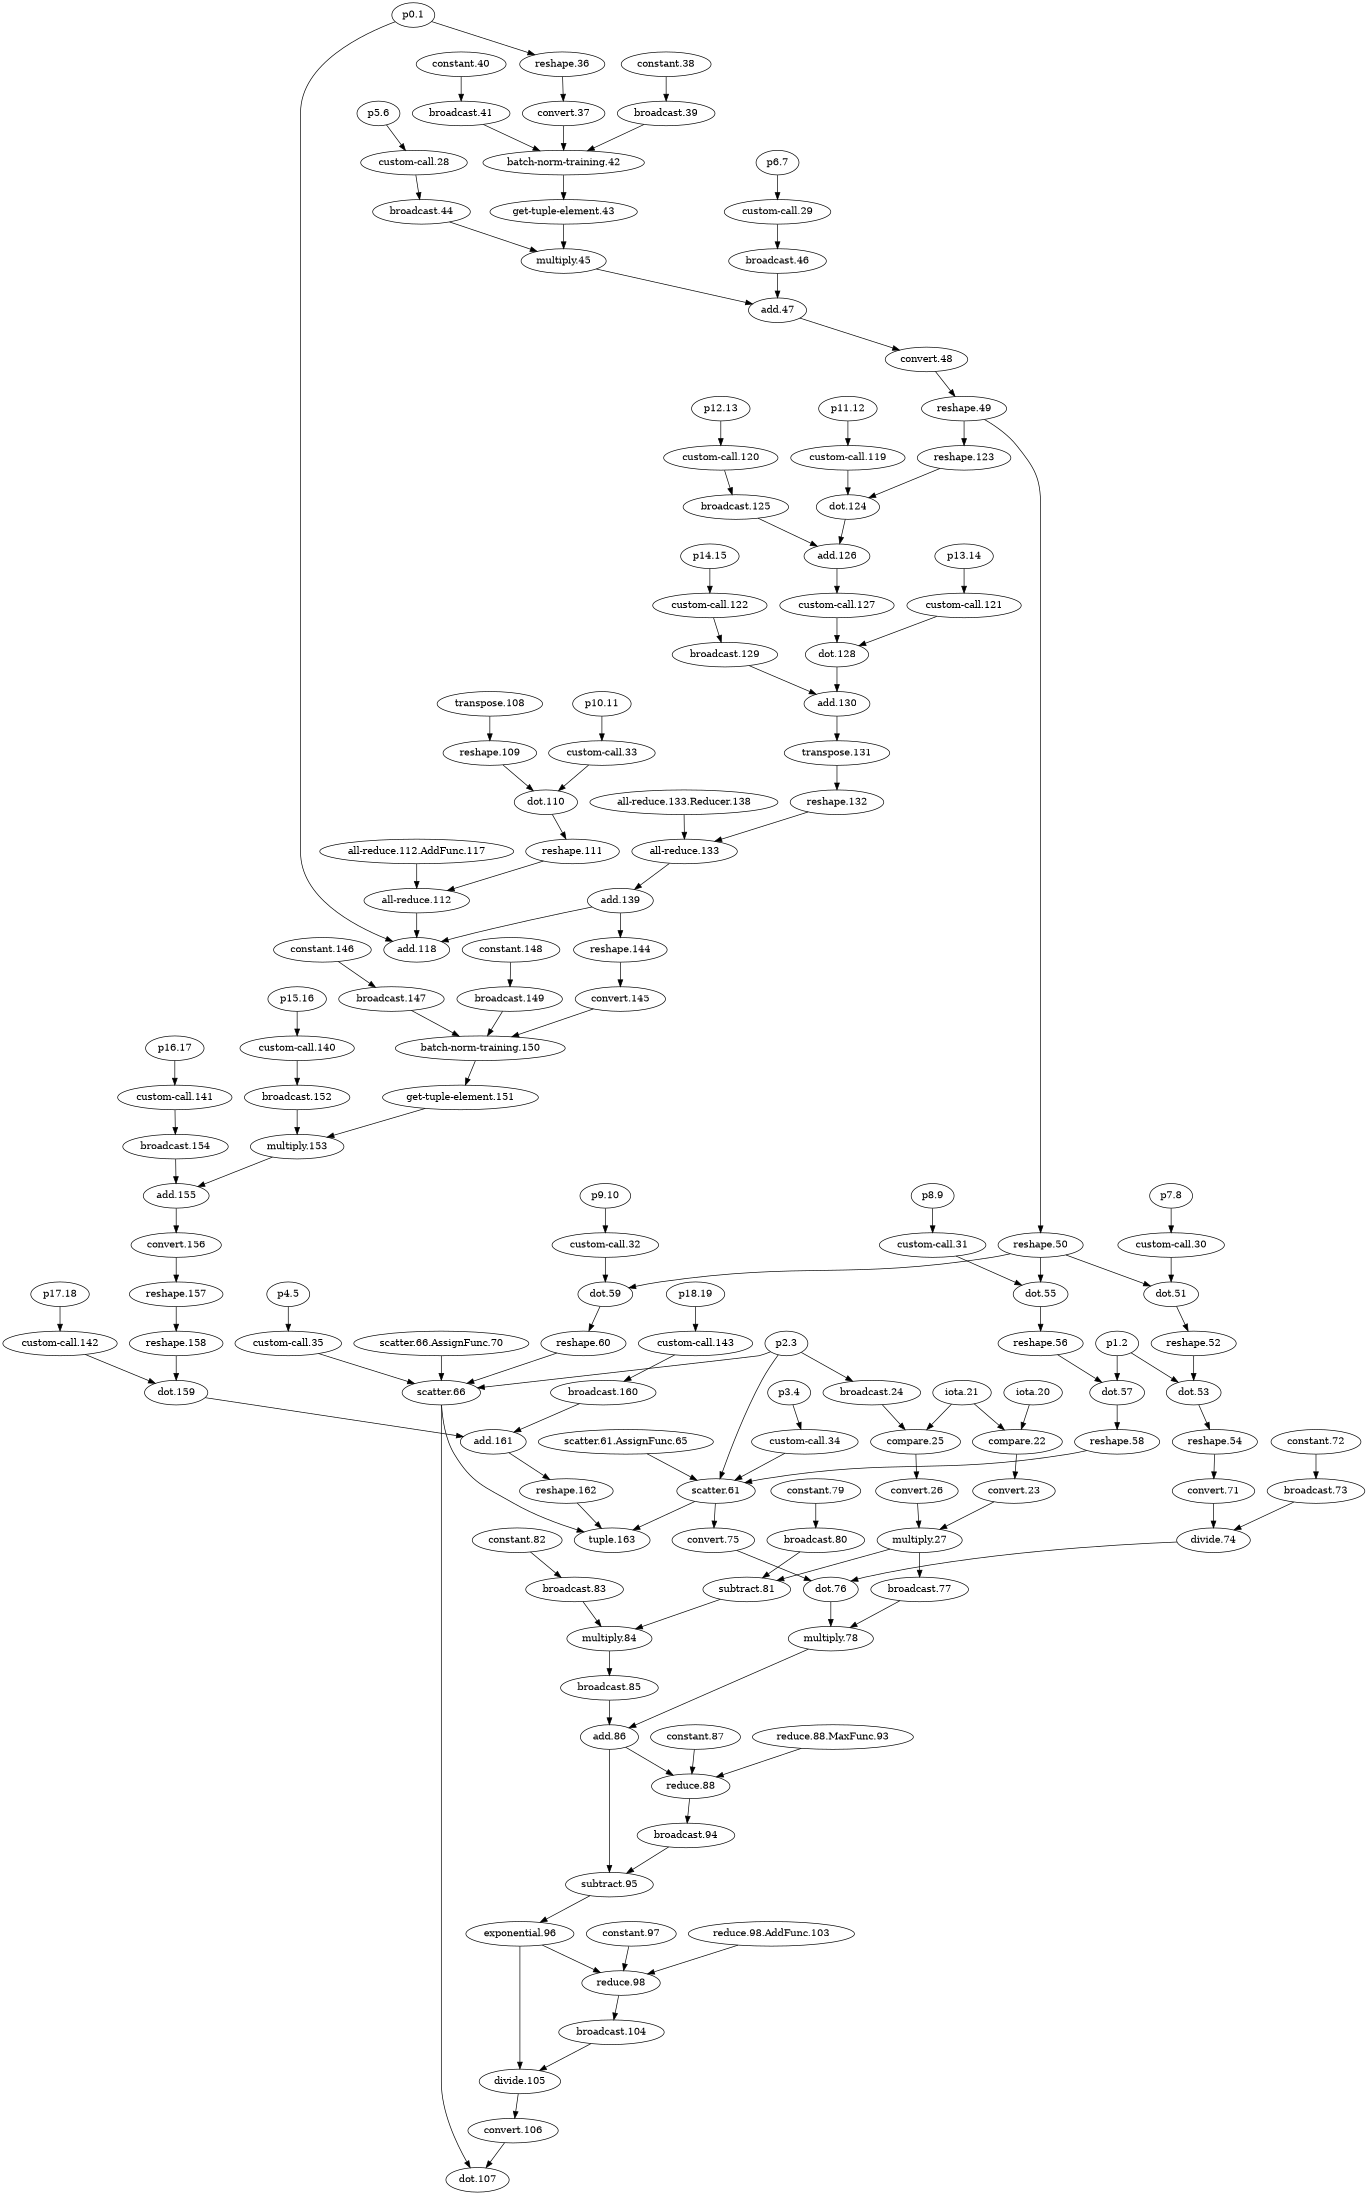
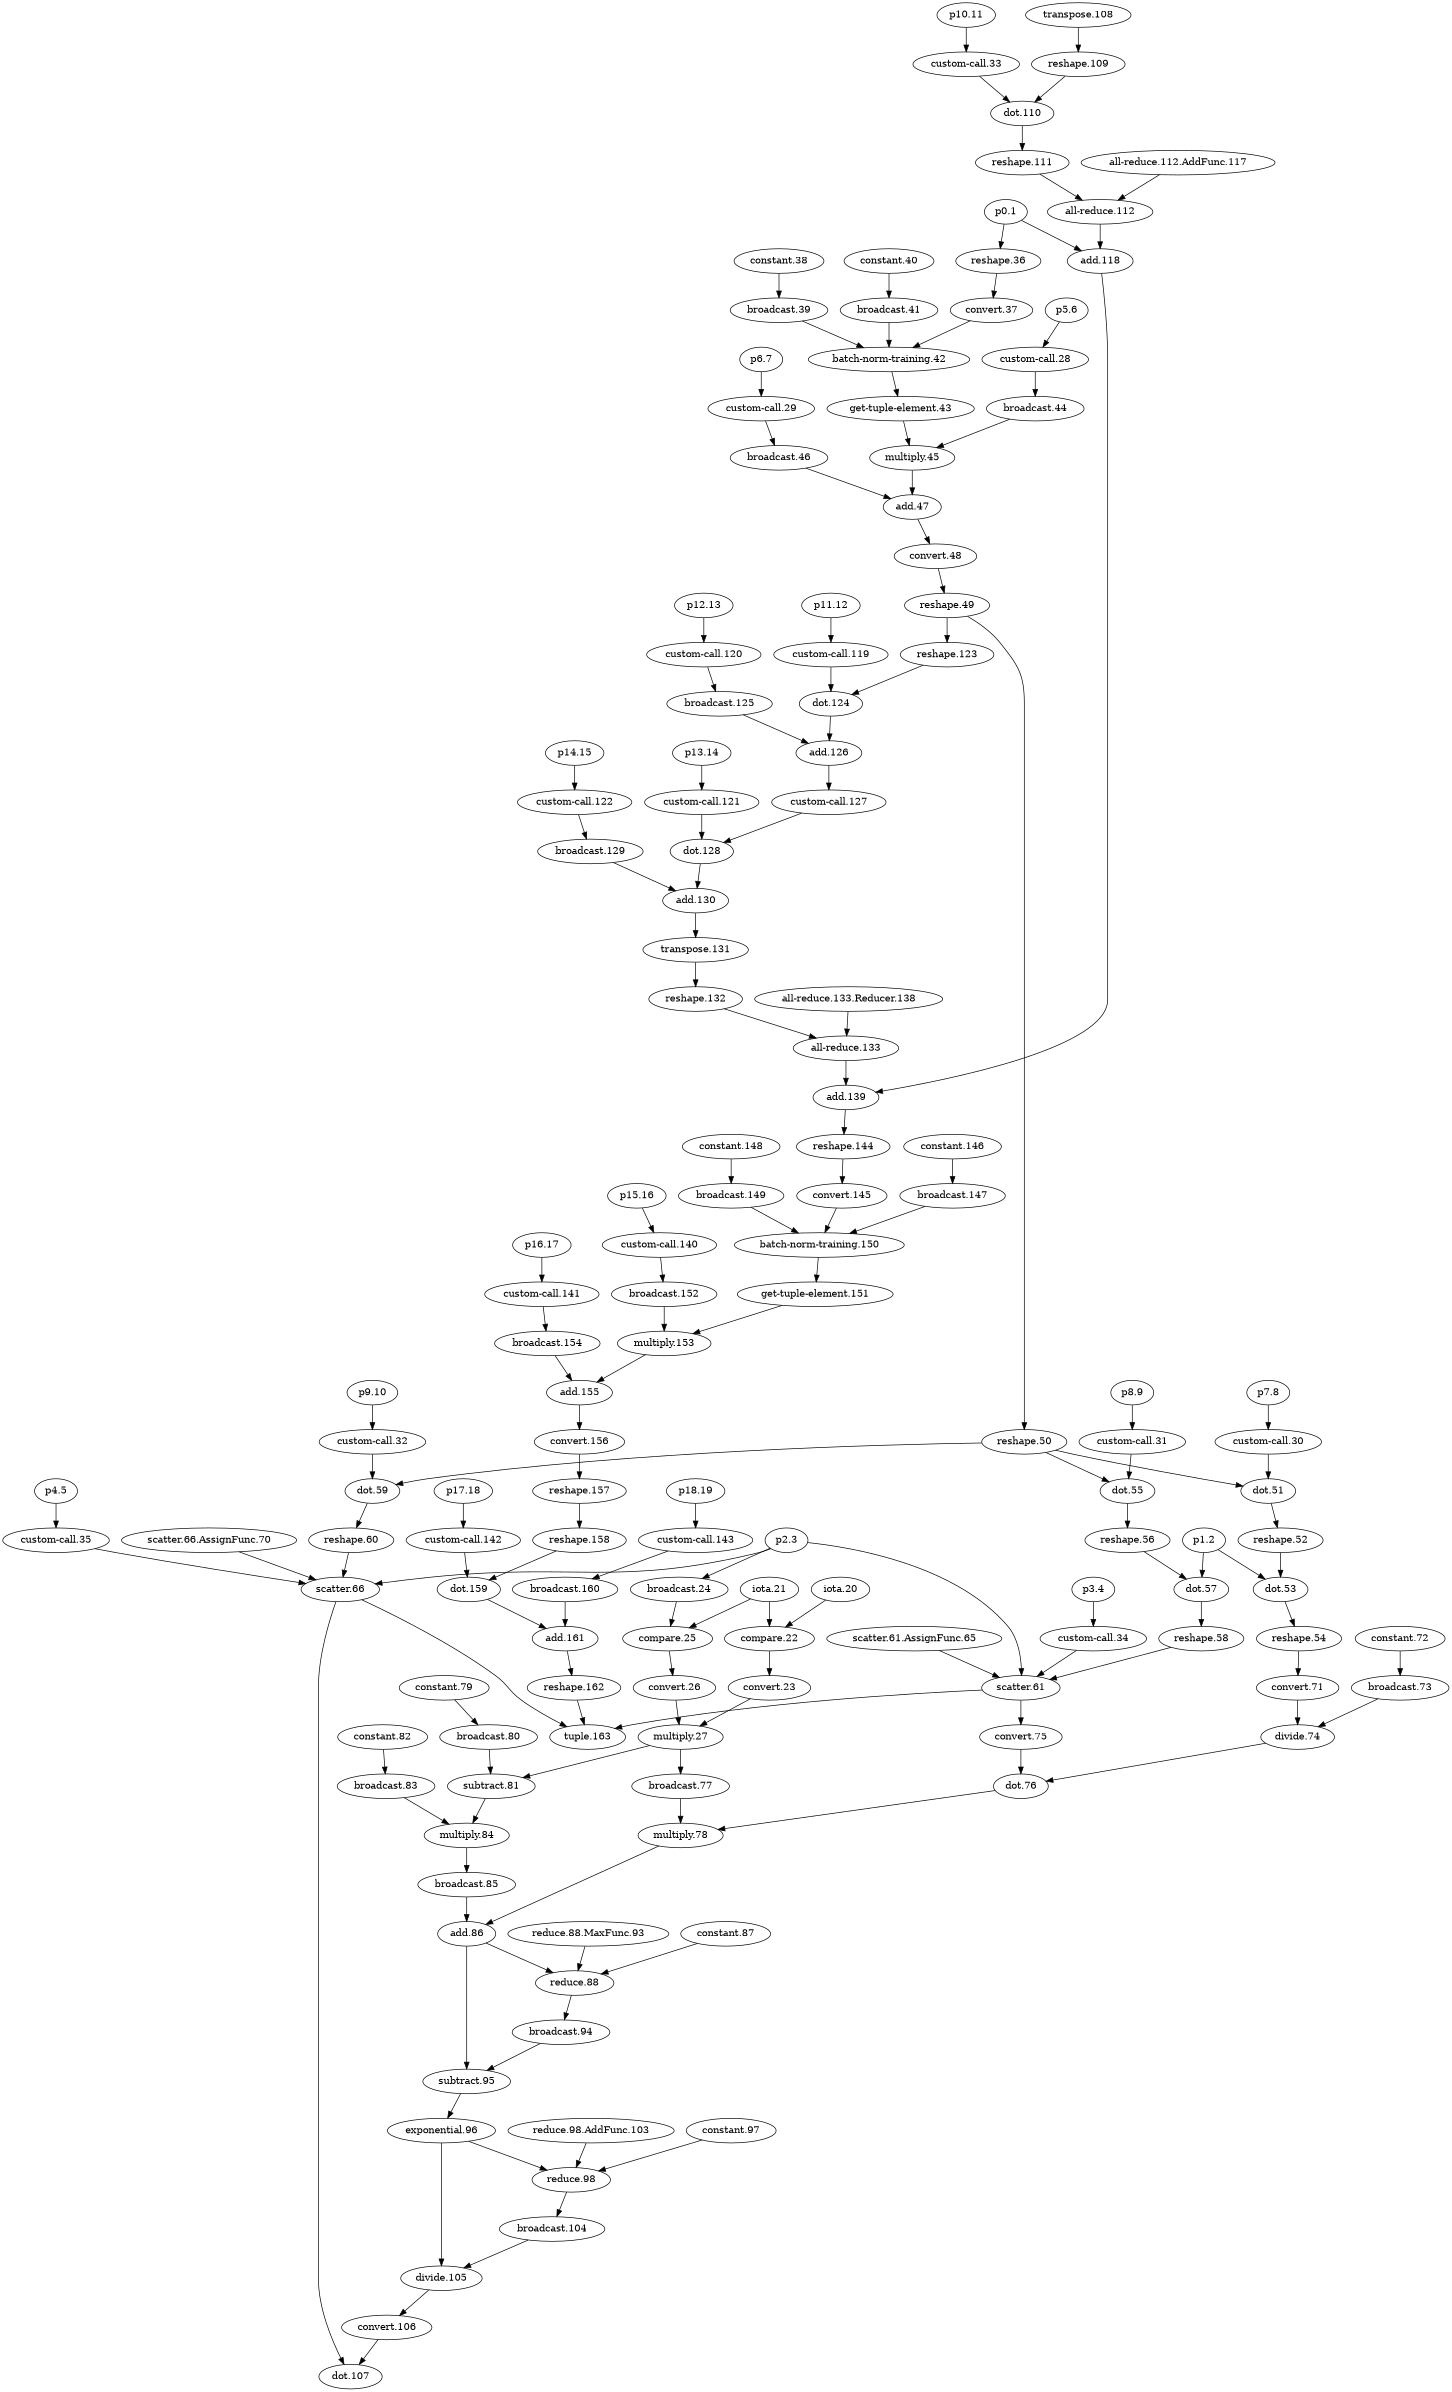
  digraph {
    "p17.18"
    "custom-call.142"
    "dot.159"
    "add.161"
    "p0.1"
    "reshape.36"
    "add.118"
    "convert.37"
    "add.139"
    "batch-norm-training.42"
    "get-tuple-element.43"
    "constant.38"
    "broadcast.39"
    "constant.40"
    "broadcast.41"
    "multiply.45"
    "add.47"
    "p5.6"
    "custom-call.28"
    "broadcast.44"
    "convert.48"
    "p6.7"
    "custom-call.29"
    "broadcast.46"
    "reshape.49"
    "reshape.123"
    "reshape.50"
    "dot.124"
    "dot.51"
    "dot.55"
    "dot.59"
    "add.126"
    "p11.12"
    "custom-call.119"
    "custom-call.127"
    "p12.13"
    "custom-call.120"
    "broadcast.125"
    "dot.128"
    "add.130"
    "p13.14"
    "custom-call.121"
    "transpose.131"
    "p14.15"
    "custom-call.122"
    "broadcast.129"
    "reshape.132"
    "all-reduce.133"
    "reshape.144"
    "all-reduce.133.Reducer.138"
    "p10.11"
    "custom-call.33"
    "dot.110"
    "reshape.111"
    "reshape.52"
    "reshape.56"
    "reshape.60"
    "p7.8"
    "custom-call.30"
    "dot.53"
    "reshape.54"
    "convert.71"
    "p1.2"
    "dot.57"
    "reshape.58"
    "divide.74"
    "dot.76"
    "constant.72"
    "broadcast.73"
    "multiply.78"
    "p3.4"
    "custom-call.34"
    "scatter.61"
    "convert.75"
    "tuple.163"
    "p8.9"
    "custom-call.31"
    "p2.3"
    "broadcast.24"
    "scatter.66"
    "compare.25"
    "dot.107"
    "scatter.61.AssignFunc.65"
    "add.86"
    "convert.26"
    "iota.21"
    "compare.22"
    "convert.23"
    "multiply.27"
    "broadcast.77"
    "subtract.81"
    "iota.20"
    "multiply.84"
    "reduce.88"
    "subtract.95"
    "constant.79"
    "broadcast.80"
    "broadcast.85"
    "constant.82"
    "broadcast.83"
    "broadcast.94"
    "exponential.96"
    "constant.87"
    "reduce.88.MaxFunc.93"
    "reduce.98"
    "divide.105"
    "broadcast.104"
    "convert.106"
    "constant.97"
    "reduce.98.AddFunc.103"
    "p4.5"
    "custom-call.35"
    "p9.10"
    "custom-call.32"
    "scatter.66.AssignFunc.70"
    "transpose.108"
    "reshape.109"
    "all-reduce.112"
    "all-reduce.112.AddFunc.117"
    "convert.145"
    "batch-norm-training.150"
    "get-tuple-element.151"
    "constant.146"
    "broadcast.147"
    "constant.148"
    "broadcast.149"
    "multiply.153"
    "add.155"
    "p15.16"
    "custom-call.140"
    "broadcast.152"
    "convert.156"
    "p16.17"
    "custom-call.141"
    "broadcast.154"
    "reshape.157"
    "reshape.158"
    "reshape.162"
    "p18.19"
    "custom-call.143"
    "broadcast.160"
    "p17.18" -> "custom-call.142"
    "custom-call.142" -> "dot.159"
    "dot.159" -> "add.161"
    "add.161" -> "reshape.162"
    "p0.1" -> "reshape.36"
    "p0.1" -> "add.118"
    "reshape.36" -> "convert.37"
-   "add.139" -> "add.118"
+   "add.118" -> "add.139"
    "convert.37" -> "batch-norm-training.42"
    "add.139" -> "reshape.144"
    "batch-norm-training.42" -> "get-tuple-element.43"
    "get-tuple-element.43" -> "multiply.45"
    "constant.38" -> "broadcast.39"
    "broadcast.39" -> "batch-norm-training.42"
    "constant.40" -> "broadcast.41"
    "broadcast.41" -> "batch-norm-training.42"
    "multiply.45" -> "add.47"
    "add.47" -> "convert.48"
    "p5.6" -> "custom-call.28"
    "custom-call.28" -> "broadcast.44"
    "broadcast.44" -> "multiply.45"
    "convert.48" -> "reshape.49"
    "p6.7" -> "custom-call.29"
    "custom-call.29" -> "broadcast.46"
    "broadcast.46" -> "add.47"
    "reshape.49" -> "reshape.123"
    "reshape.49" -> "reshape.50"
    "reshape.123" -> "dot.124"
    "reshape.50" -> "dot.51"
    "reshape.50" -> "dot.55"
    "reshape.50" -> "dot.59"
    "dot.124" -> "add.126"
    "dot.51" -> "reshape.52"
    "dot.55" -> "reshape.56"
    "dot.59" -> "reshape.60"
    "add.126" -> "custom-call.127"
    "p11.12" -> "custom-call.119"
    "custom-call.119" -> "dot.124"
    "custom-call.127" -> "dot.128"
    "p12.13" -> "custom-call.120"
    "custom-call.120" -> "broadcast.125"
    "broadcast.125" -> "add.126"
    "dot.128" -> "add.130"
    "add.130" -> "transpose.131"
    "p13.14" -> "custom-call.121"
    "custom-call.121" -> "dot.128"
    "transpose.131" -> "reshape.132"
    "p14.15" -> "custom-call.122"
    "custom-call.122" -> "broadcast.129"
    "broadcast.129" -> "add.130"
    "reshape.132" -> "all-reduce.133"
    "all-reduce.133" -> "add.139"
    "reshape.144" -> "convert.145"
    "all-reduce.133.Reducer.138" -> "all-reduce.133"
    "p10.11" -> "custom-call.33"
    "custom-call.33" -> "dot.110"
    "dot.110" -> "reshape.111"
    "reshape.111" -> "all-reduce.112"
    "reshape.52" -> "dot.53"
    "reshape.56" -> "dot.57"
    "reshape.60" -> "scatter.66"
    "p7.8" -> "custom-call.30"
    "custom-call.30" -> "dot.51"
    "dot.53" -> "reshape.54"
    "reshape.54" -> "convert.71"
    "convert.71" -> "divide.74"
    "p1.2" -> "dot.53"
    "p1.2" -> "dot.57"
    "dot.57" -> "reshape.58"
    "reshape.58" -> "scatter.61"
    "divide.74" -> "dot.76"
    "dot.76" -> "multiply.78"
    "constant.72" -> "broadcast.73"
    "broadcast.73" -> "divide.74"
    "multiply.78" -> "add.86"
    "p3.4" -> "custom-call.34"
    "custom-call.34" -> "scatter.61"
    "scatter.61" -> "convert.75"
    "scatter.61" -> "tuple.163"
    "convert.75" -> "dot.76"
    "p8.9" -> "custom-call.31"
    "custom-call.31" -> "dot.55"
    "p2.3" -> "scatter.61"
    "p2.3" -> "broadcast.24"
    "p2.3" -> "scatter.66"
    "broadcast.24" -> "compare.25"
    "scatter.66" -> "tuple.163"
    "scatter.66" -> "dot.107"
    "compare.25" -> "convert.26"
    "scatter.61.AssignFunc.65" -> "scatter.61"
    "add.86" -> "reduce.88"
    "add.86" -> "subtract.95"
    "convert.26" -> "multiply.27"
    "iota.21" -> "compare.25"
    "iota.21" -> "compare.22"
    "compare.22" -> "convert.23"
    "convert.23" -> "multiply.27"
    "multiply.27" -> "broadcast.77"
    "multiply.27" -> "subtract.81"
    "broadcast.77" -> "multiply.78"
    "subtract.81" -> "multiply.84"
    "iota.20" -> "compare.22"
    "multiply.84" -> "broadcast.85"
    "reduce.88" -> "broadcast.94"
    "subtract.95" -> "exponential.96"
    "constant.79" -> "broadcast.80"
    "broadcast.80" -> "subtract.81"
    "broadcast.85" -> "add.86"
    "constant.82" -> "broadcast.83"
    "broadcast.83" -> "multiply.84"
    "broadcast.94" -> "subtract.95"
    "exponential.96" -> "reduce.98"
    "exponential.96" -> "divide.105"
    "constant.87" -> "reduce.88"
    "reduce.88.MaxFunc.93" -> "reduce.88"
    "reduce.98" -> "broadcast.104"
    "divide.105" -> "convert.106"
    "broadcast.104" -> "divide.105"
    "convert.106" -> "dot.107"
    "constant.97" -> "reduce.98"
    "reduce.98.AddFunc.103" -> "reduce.98"
    "p4.5" -> "custom-call.35"
    "custom-call.35" -> "scatter.66"
    "p9.10" -> "custom-call.32"
    "custom-call.32" -> "dot.59"
    "scatter.66.AssignFunc.70" -> "scatter.66"
    "transpose.108" -> "reshape.109"
    "reshape.109" -> "dot.110"
    "all-reduce.112" -> "add.118"
    "all-reduce.112.AddFunc.117" -> "all-reduce.112"
    "convert.145" -> "batch-norm-training.150"
    "batch-norm-training.150" -> "get-tuple-element.151"
    "get-tuple-element.151" -> "multiply.153"
    "constant.146" -> "broadcast.147"
    "broadcast.147" -> "batch-norm-training.150"
    "constant.148" -> "broadcast.149"
    "broadcast.149" -> "batch-norm-training.150"
    "multiply.153" -> "add.155"
    "add.155" -> "convert.156"
    "p15.16" -> "custom-call.140"
    "custom-call.140" -> "broadcast.152"
    "broadcast.152" -> "multiply.153"
    "convert.156" -> "reshape.157"
    "p16.17" -> "custom-call.141"
    "custom-call.141" -> "broadcast.154"
    "broadcast.154" -> "add.155"
    "reshape.157" -> "reshape.158"
    "reshape.158" -> "dot.159"
    "reshape.162" -> "tuple.163"
    "p18.19" -> "custom-call.143"
    "custom-call.143" -> "broadcast.160"
    "broadcast.160" -> "add.161"
  }
